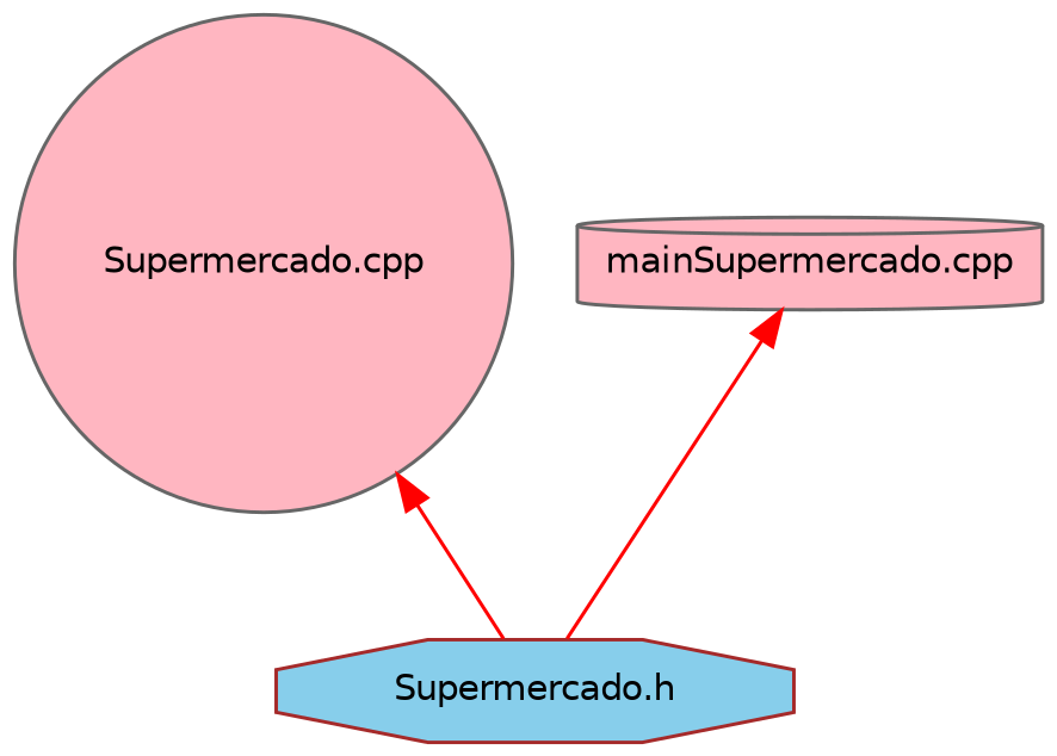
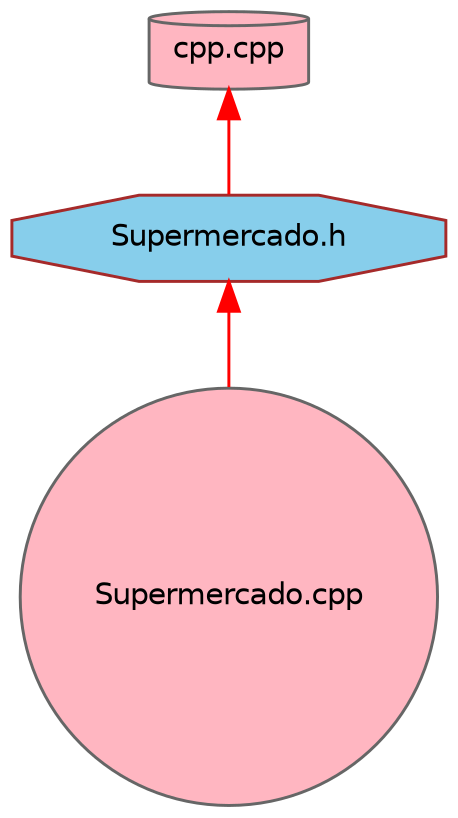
  digraph {
    node [color=gray40 fillcolor=lightpink fontname=Helvetica fontsize=10 style=filled]
    edge [color=red dir=back fontname=Helvetica fontsize=10 labelfontname=Helvetica labelfontsize=10 style=solid]
    n1 [color=brown fillcolor=skyblue fontcolor=black height=0.2 label="Supermercado.h" shape=octagon width=0.4]
    n2 [height=0.2 label="Supermercado.cpp" shape=circle width=0.4]
-   n3 [height=0.2 label="mainSupermercado.cpp" shape=cylinder width=0.4]
-   n2 -> n1
+   n3 [height=0.2 label="cpp.cpp" shape=cylinder width=0.4]
+   n1 -> n2
    n3 -> n1
  }
